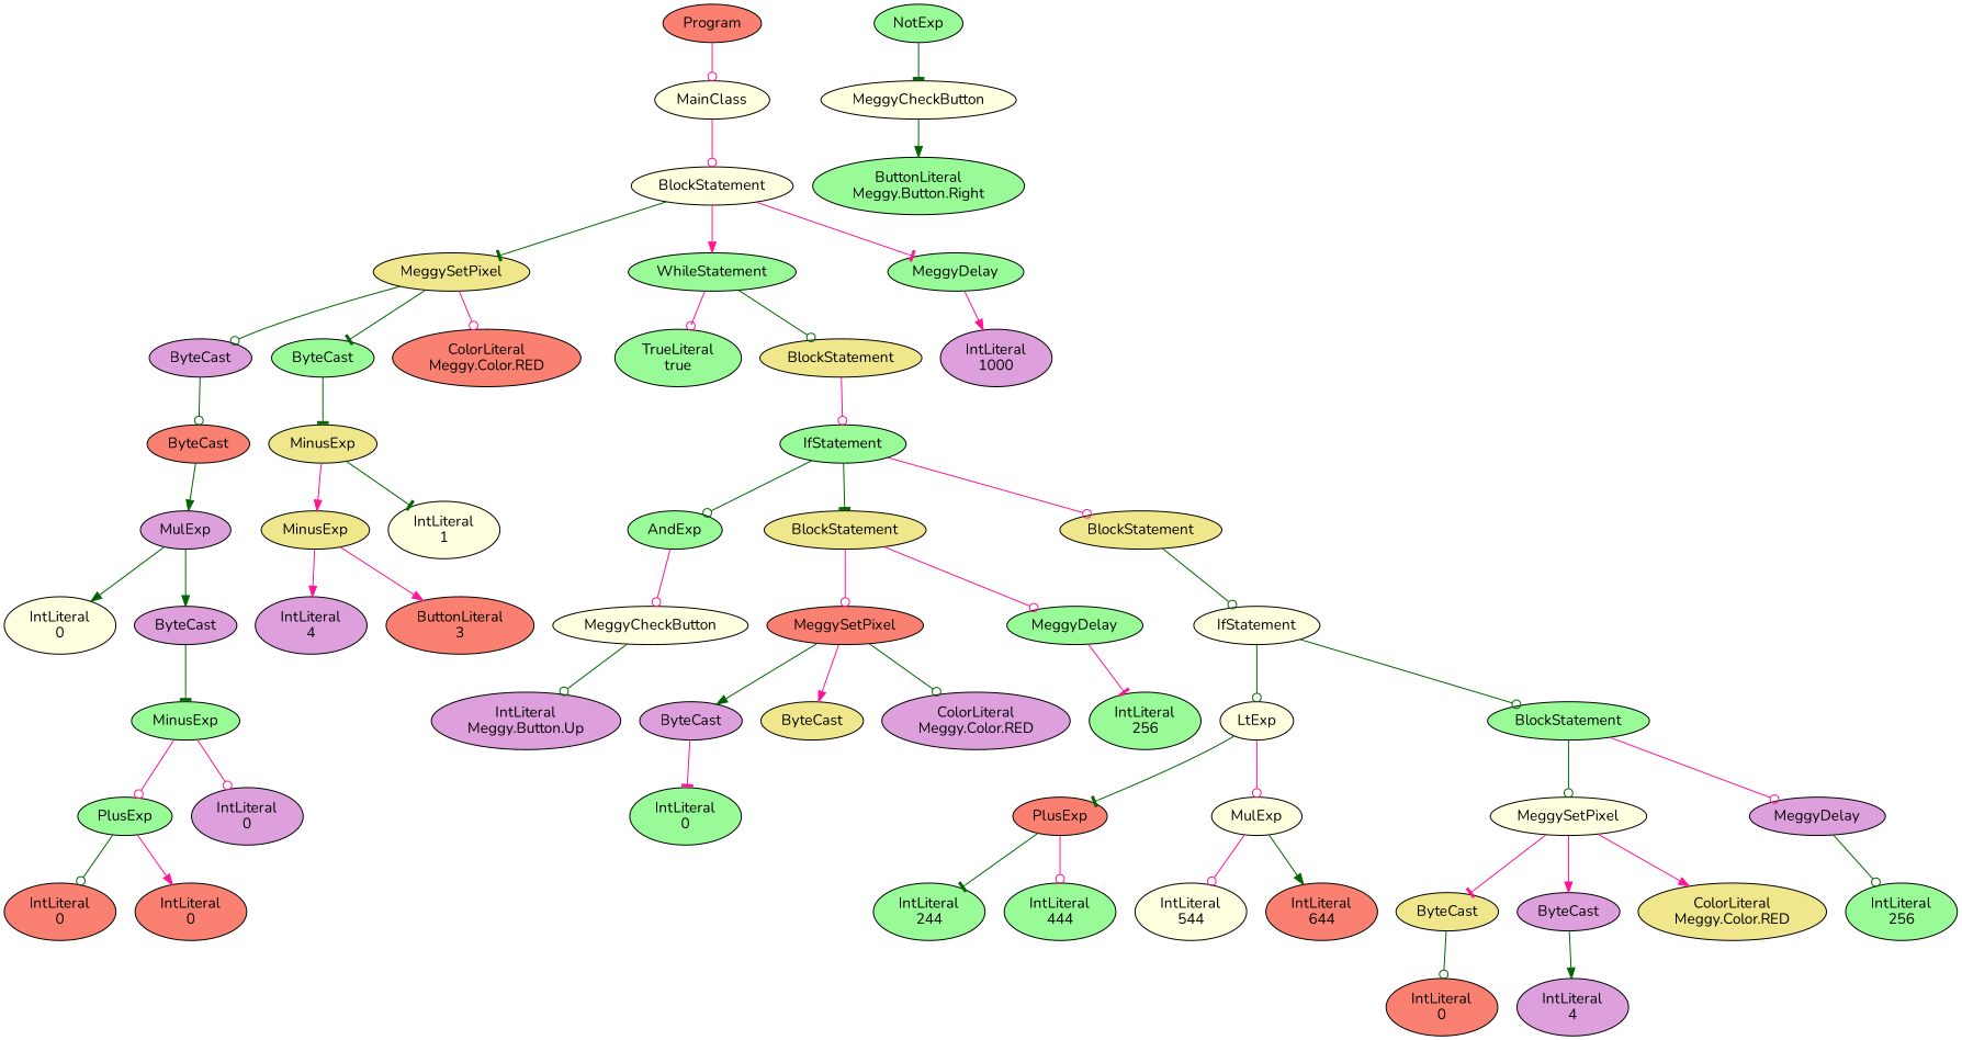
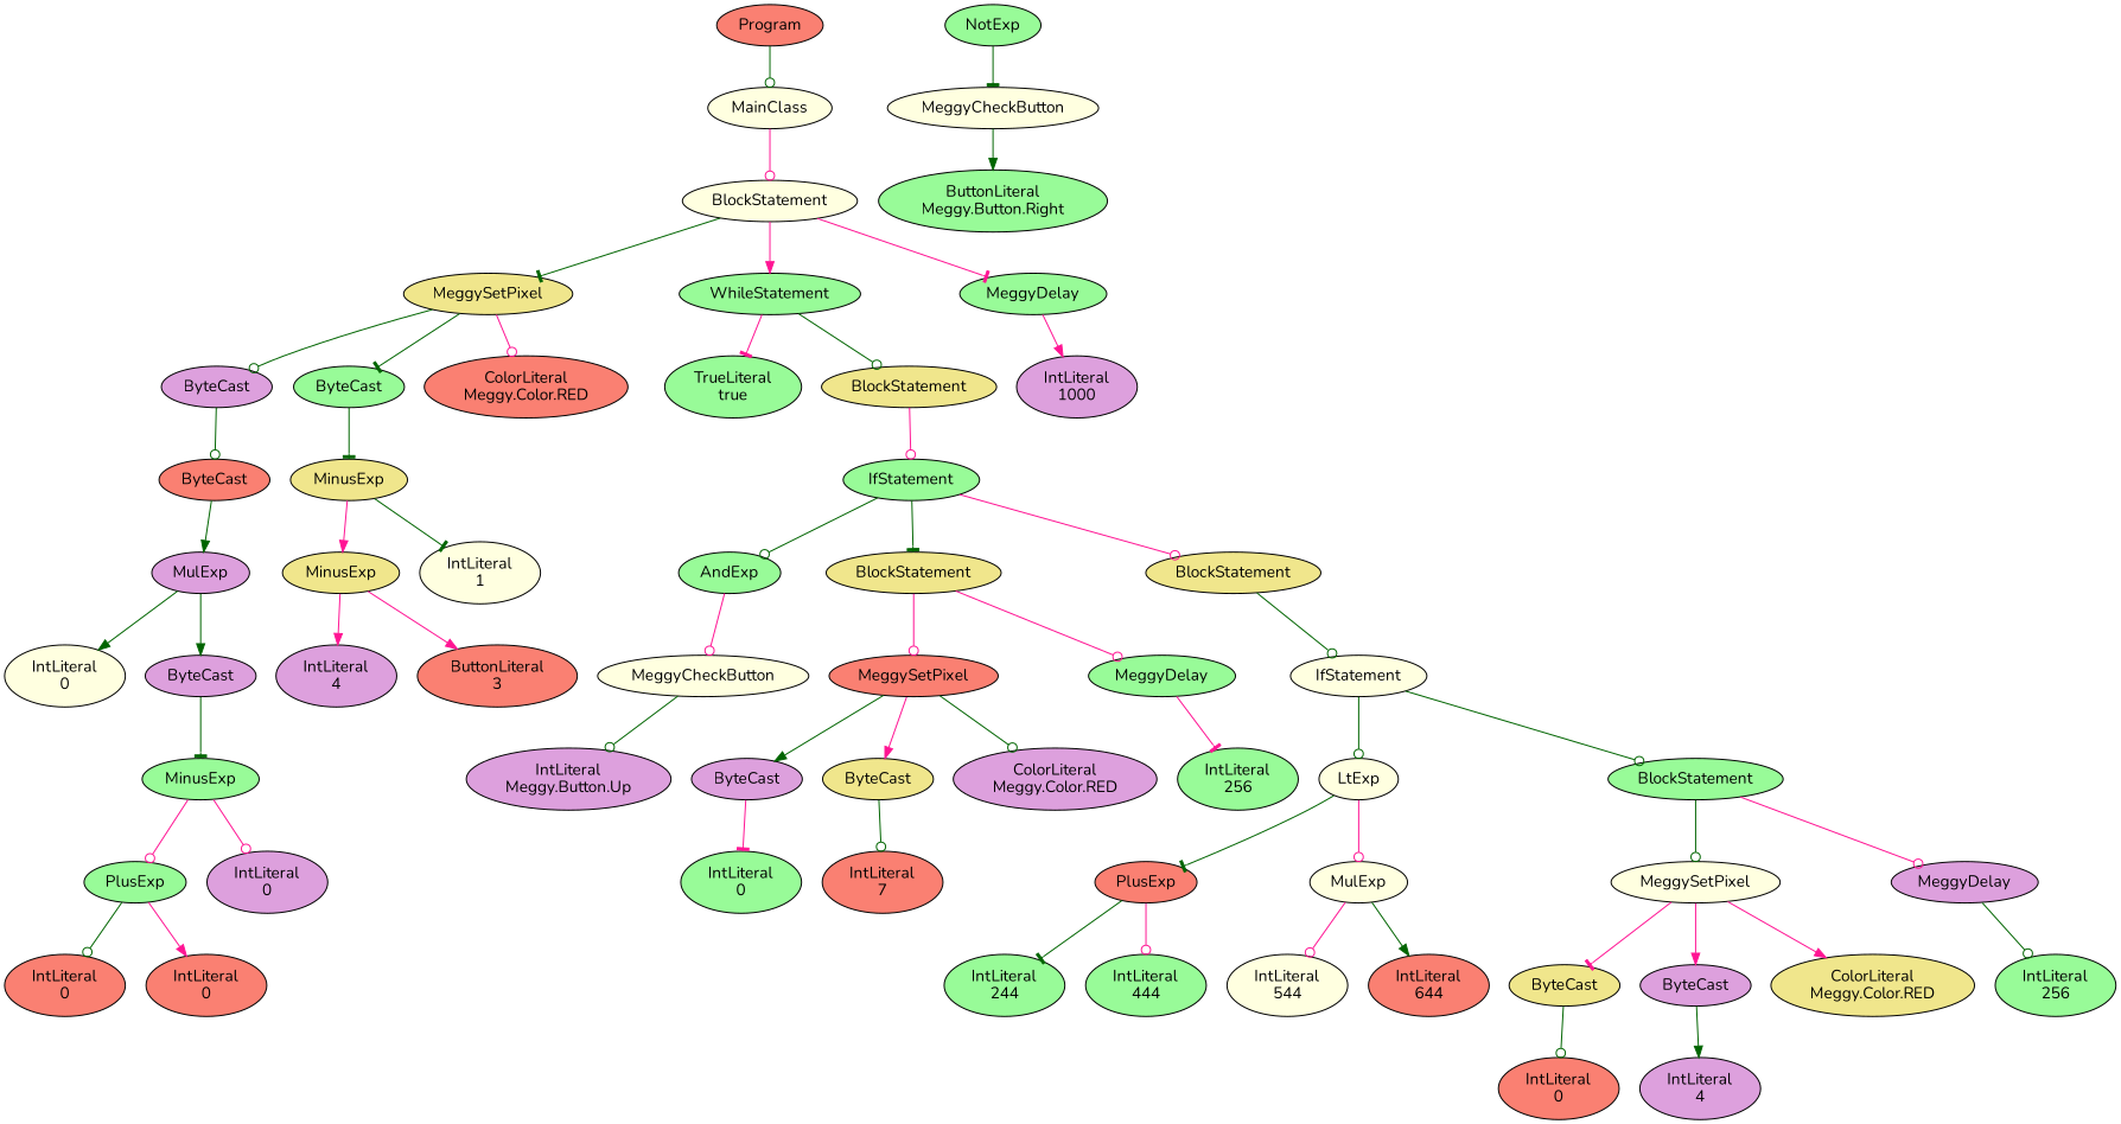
  digraph {
    fontname=Nunito
    node [fillcolor=palegreen fontname=Nunito style=filled]
    edge [arrowhead=odot color=darkgreen fontname=Nunito]
    n1 [fillcolor=salmon label=Program]
    n2 [fillcolor=lightyellow label=MainClass]
    n3 [fillcolor=lightyellow label=BlockStatement]
    n4 [fillcolor=khaki label=MeggySetPixel]
    n5 [label=WhileStatement]
    n6 [label=MeggyDelay]
    n7 [fillcolor=plum label=ByteCast]
    n8 [label=ByteCast]
    n9 [fillcolor=salmon label="ColorLiteral\nMeggy.Color.RED"]
    n10 [label="TrueLiteral\ntrue"]
    n11 [fillcolor=khaki label=BlockStatement]
    n12 [fillcolor=plum label="IntLiteral\n1000"]
    n13 [fillcolor=salmon label=ByteCast]
    n14 [fillcolor=khaki label=MinusExp]
    n15 [fillcolor=plum label=MulExp]
    n16 [fillcolor=lightyellow label="IntLiteral\n0"]
    n17 [fillcolor=plum label=ByteCast]
    n18 [label=MinusExp]
    n19 [label=PlusExp]
    n20 [fillcolor=plum label="IntLiteral\n0"]
    n21 [fillcolor=salmon label="IntLiteral\n0"]
    n22 [fillcolor=salmon label="IntLiteral\n0"]
    n23 [fillcolor=khaki label=MinusExp]
    n24 [fillcolor=lightyellow label="IntLiteral\n1"]
    n25 [fillcolor=plum label="IntLiteral\n4"]
    n26 [fillcolor=salmon label="ButtonLiteral\n3"]
    n27 [label=IfStatement]
    n28 [label=AndExp]
    n29 [fillcolor=khaki label=BlockStatement]
    n30 [fillcolor=khaki label=BlockStatement]
    n31 [fillcolor=lightyellow label=MeggyCheckButton]
    n32 [fillcolor=salmon label=MeggySetPixel]
    n33 [label=MeggyDelay]
    n34 [fillcolor=lightyellow label=IfStatement]
    n35 [fillcolor=plum label="IntLiteral\nMeggy.Button.Up"]
    n36 [label=NotExp]
    n37 [fillcolor=lightyellow label=MeggyCheckButton]
    n38 [label="ButtonLiteral\nMeggy.Button.Right"]
    n39 [fillcolor=plum label=ByteCast]
    n40 [fillcolor=khaki label=ByteCast]
    n41 [fillcolor=plum label="ColorLiteral\nMeggy.Color.RED"]
    n42 [label="IntLiteral\n256"]
    n43 [label="IntLiteral\n0"]
+   n44 [fillcolor=salmon label="IntLiteral\n7"]
    n45 [fillcolor=lightyellow label=LtExp]
    n46 [label=BlockStatement]
    n47 [fillcolor=salmon label=PlusExp]
    n48 [fillcolor=lightyellow label=MulExp]
    n49 [fillcolor=lightyellow label=MeggySetPixel]
    n50 [fillcolor=plum label=MeggyDelay]
    n51 [label="IntLiteral\n244"]
    n52 [label="IntLiteral\n444"]
    n53 [fillcolor=lightyellow label="IntLiteral\n544"]
    n54 [fillcolor=salmon label="IntLiteral\n644"]
    n55 [fillcolor=khaki label=ByteCast]
    n56 [fillcolor=plum label=ByteCast]
    n57 [fillcolor=khaki label="ColorLiteral\nMeggy.Color.RED"]
    n58 [label="IntLiteral\n256"]
    n59 [fillcolor=salmon label="IntLiteral\n0"]
    n60 [fillcolor=plum label="IntLiteral\n4"]
-   n1 -> n2 [color=deeppink]
+   n1 -> n2
    n2 -> n3 [color=deeppink]
    n3 -> n4 [arrowhead=tee]
    n3 -> n5 [arrowhead=normal color=deeppink]
    n3 -> n6 [arrowhead=tee color=deeppink]
    n4 -> n7
    n4 -> n8 [arrowhead=tee]
    n4 -> n9 [color=deeppink]
-   n5 -> n10 [color=deeppink]
+   n5 -> n10 [arrowhead=tee color=deeppink]
    n5 -> n11
    n6 -> n12 [arrowhead=normal color=deeppink]
    n7 -> n13
    n8 -> n14 [arrowhead=tee]
    n11 -> n27 [color=deeppink]
    n13 -> n15 [arrowhead=normal]
    n14 -> n23 [arrowhead=normal color=deeppink]
    n14 -> n24 [arrowhead=tee]
    n15 -> n16 [arrowhead=normal]
    n15 -> n17 [arrowhead=normal]
    n17 -> n18 [arrowhead=tee]
    n18 -> n19 [color=deeppink]
    n18 -> n20 [color=deeppink]
    n19 -> n21
    n19 -> n22 [arrowhead=normal color=deeppink]
    n23 -> n25 [arrowhead=normal color=deeppink]
    n23 -> n26 [arrowhead=normal color=deeppink]
    n27 -> n28
    n27 -> n29 [arrowhead=tee]
    n27 -> n30 [color=deeppink]
    n28 -> n31 [color=deeppink]
    n29 -> n32 [color=deeppink]
    n29 -> n33 [color=deeppink]
    n30 -> n34
    n31 -> n35
    n32 -> n39 [arrowhead=normal]
    n32 -> n40 [arrowhead=normal color=deeppink]
    n32 -> n41
    n33 -> n42 [arrowhead=tee color=deeppink]
    n34 -> n45
    n34 -> n46
    n36 -> n37 [arrowhead=tee]
    n37 -> n38 [arrowhead=normal]
    n39 -> n43 [arrowhead=tee color=deeppink]
+   n40 -> n44
    n45 -> n47 [arrowhead=tee]
    n45 -> n48 [color=deeppink]
    n46 -> n49
    n46 -> n50 [color=deeppink]
    n47 -> n51 [arrowhead=tee]
    n47 -> n52 [color=deeppink]
    n48 -> n53 [color=deeppink]
    n48 -> n54 [arrowhead=normal]
    n49 -> n55 [arrowhead=tee color=deeppink]
    n49 -> n56 [arrowhead=normal color=deeppink]
    n49 -> n57 [arrowhead=normal color=deeppink]
    n50 -> n58
    n55 -> n59
    n56 -> n60 [arrowhead=normal]
  }
